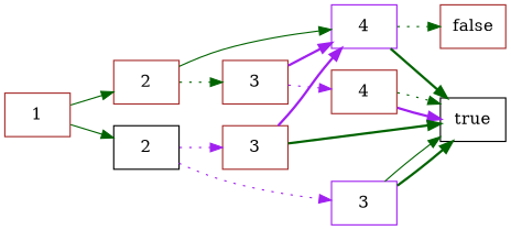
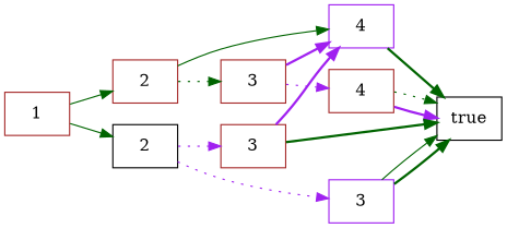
  digraph {
    rankdir=LR
    node [shape=cercle color=brown]
    edge [style=dotted color=darkgreen]
    n1 [label=1]
    n2 [label=2]
    n3 [label=2 color=black]
    n4 [label=3]
    n5 [label=4 color=purple]
    n6 [label=4]
    n7 [label=true color=black]
-   n8 [label=false]
    n9 [label=3 color=purple]
    n10 [label=3]
    n1 -> n2 [style=solid]
    n1 -> n3 [style=solid]
    n2 -> n4
    n2 -> n5 [style=solid]
    n3 -> n9 [color=purple]
    n3 -> n10 [color=purple]
    n4 -> n5 [color=purple style=bold]
    n4 -> n6 [color=purple]
    n5 -> n7 [style=bold]
-   n5 -> n8
    n6 -> n7 [style=bold color=purple]
    n6 -> n7
    n9 -> n7 [style=bold]
    n9 -> n7 [style=solid]
    n10 -> n5 [style=bold color=purple]
    n10 -> n7 [style=bold]
  }
